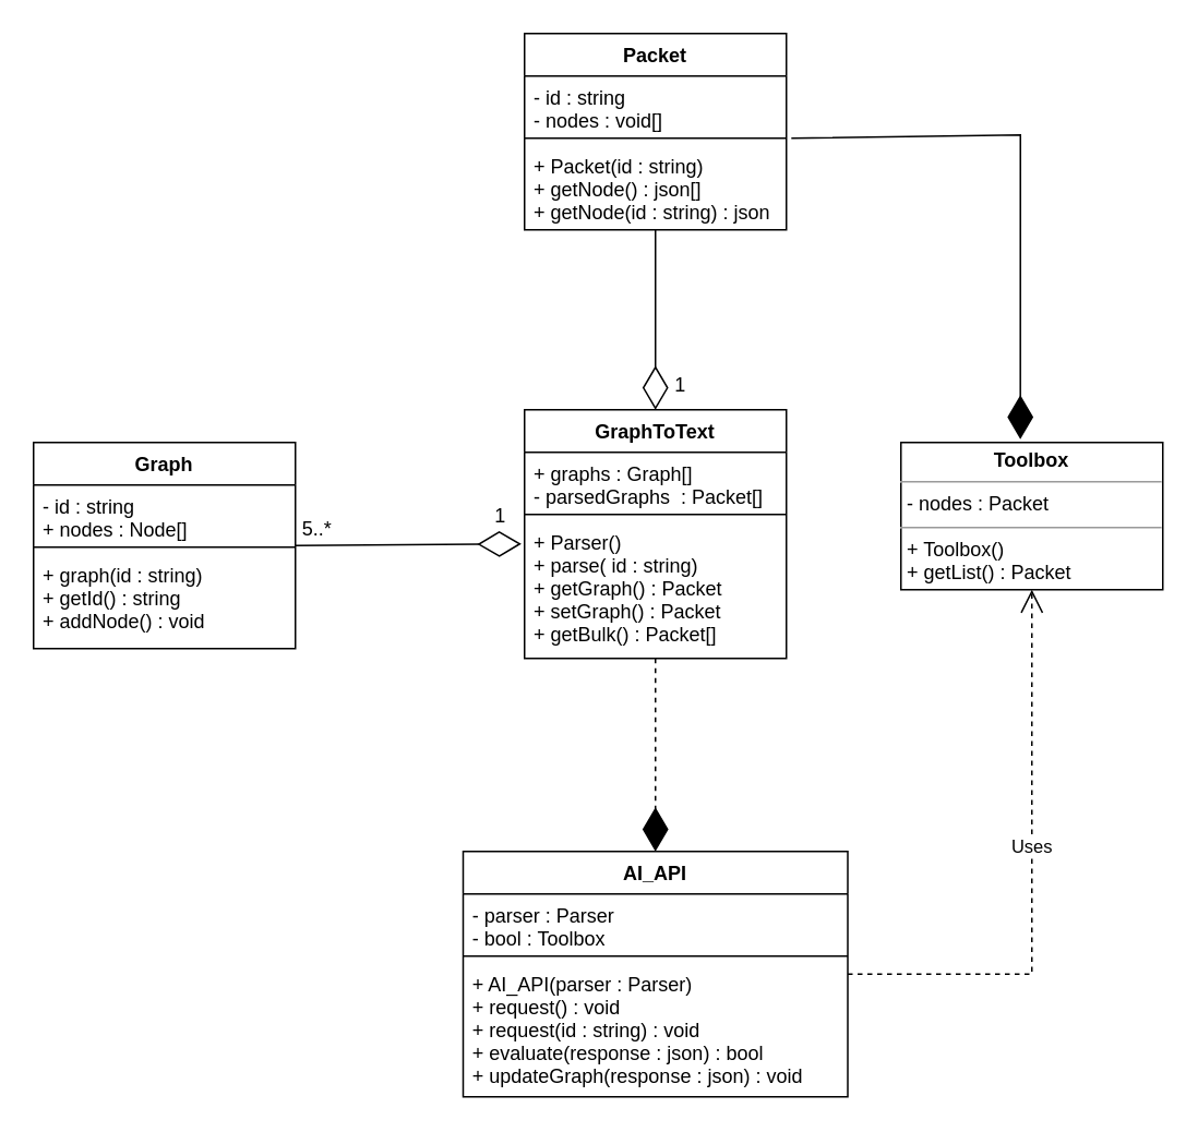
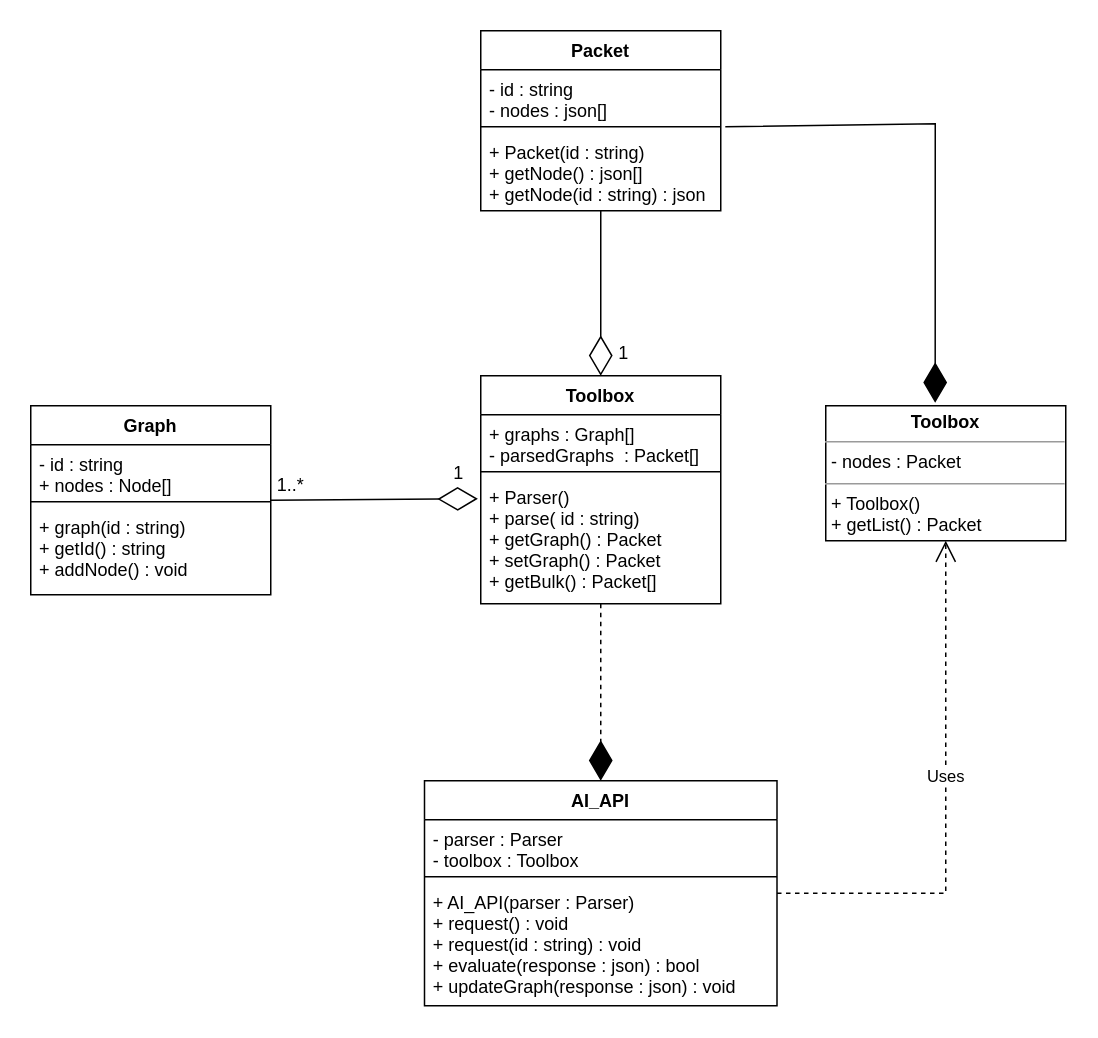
  <mxCell id="0" />
  <mxCell id="1" parent="0" />
  <mxCell id="2" value="Graph" style="swimlane;fontStyle=1;align=center;verticalAlign=top;childLayout=stackLayout;horizontal=1;startSize=26;horizontalStack=0;resizeParent=1;resizeLast=0;collapsible=1;marginBottom=0;rounded=0;shadow=0;strokeWidth=1;" vertex="1" parent="1"><mxGeometry x="20" y="270" width="160" height="126" as="geometry"><mxRectangle x="230" y="140" width="160" height="26" as="alternateBounds" /></mxGeometry></mxCell>
  <mxCell id="3" value="- id : string&#10;+ nodes : Node[]" style="text;align=left;verticalAlign=top;spacingLeft=4;spacingRight=4;overflow=hidden;rotatable=0;points=[[0,0.5],[1,0.5]];portConstraint=eastwest;" vertex="1" parent="2"><mxGeometry y="26" width="160" height="34" as="geometry" /></mxCell>
  <mxCell id="4" value="" style="line;html=1;strokeWidth=1;align=left;verticalAlign=middle;spacingTop=-1;spacingLeft=3;spacingRight=3;rotatable=0;labelPosition=right;points=[];portConstraint=eastwest;" vertex="1" parent="2"><mxGeometry y="60" width="160" height="8" as="geometry" /></mxCell>
  <mxCell id="5" value="+ graph(id : string)&#10;+ getId() : string&#10;+ addNode() : void&#10;" style="text;align=left;verticalAlign=top;spacingLeft=4;spacingRight=4;overflow=hidden;rotatable=0;points=[[0,0.5],[1,0.5]];portConstraint=eastwest;" vertex="1" parent="2"><mxGeometry y="68" width="160" height="58" as="geometry" /></mxCell>
- <mxCell id="6" value="GraphToText" style="swimlane;fontStyle=1;align=center;verticalAlign=top;childLayout=stackLayout;horizontal=1;startSize=26;horizontalStack=0;resizeParent=1;resizeLast=0;collapsible=1;marginBottom=0;rounded=0;shadow=0;strokeWidth=1;" vertex="1" parent="1"><mxGeometry x="320" y="250" width="160" height="152" as="geometry"><mxRectangle x="550" y="140" width="160" height="26" as="alternateBounds" /></mxGeometry></mxCell>
+ <mxCell id="6" value="Toolbox" style="swimlane;fontStyle=1;align=center;verticalAlign=top;childLayout=stackLayout;horizontal=1;startSize=26;horizontalStack=0;resizeParent=1;resizeLast=0;collapsible=1;marginBottom=0;rounded=0;shadow=0;strokeWidth=1;" vertex="1" parent="1"><mxGeometry x="320" y="250" width="160" height="152" as="geometry"><mxRectangle x="550" y="140" width="160" height="26" as="alternateBounds" /></mxGeometry></mxCell>
  <mxCell id="7" value="+ graphs : Graph[]&#10;- parsedGraphs  : Packet[]" style="text;align=left;verticalAlign=top;spacingLeft=4;spacingRight=4;overflow=hidden;rotatable=0;points=[[0,0.5],[1,0.5]];portConstraint=eastwest;rounded=0;shadow=0;html=0;" vertex="1" parent="6"><mxGeometry y="26" width="160" height="34" as="geometry" /></mxCell>
  <mxCell id="8" value="" style="line;html=1;strokeWidth=1;align=left;verticalAlign=middle;spacingTop=-1;spacingLeft=3;spacingRight=3;rotatable=0;labelPosition=right;points=[];portConstraint=eastwest;" vertex="1" parent="6"><mxGeometry y="60" width="160" height="8" as="geometry" /></mxCell>
  <mxCell id="9" value="+ Parser()&#10;+ parse( id : string)&#10;+ getGraph() : Packet&#10;+ setGraph() : Packet&#10;+ getBulk() : Packet[]&#10;&#10;&#10;" style="text;align=left;verticalAlign=top;spacingLeft=4;spacingRight=4;overflow=hidden;rotatable=0;points=[[0,0.5],[1,0.5]];portConstraint=eastwest;" vertex="1" parent="6"><mxGeometry y="68" width="160" height="84" as="geometry" /></mxCell>
  <mxCell id="10" value="" style="endArrow=diamondThin;endFill=0;endSize=24;html=1;rounded=0;entryX=-0.012;entryY=1.154;entryDx=0;entryDy=0;entryPerimeter=0;exitX=1;exitY=0.5;exitDx=0;exitDy=0;" edge="1" parent="1" source="2"><mxGeometry width="160" relative="1" as="geometry"><mxPoint x="280" y="210" as="sourcePoint" /><mxPoint x="318.08" y="332.004" as="targetPoint" /></mxGeometry></mxCell>
- <mxCell id="11" value="5..*" style="text;html=1;align=center;verticalAlign=middle;resizable=0;points=[];autosize=1;strokeColor=none;fillColor=none;" vertex="1" parent="1"><mxGeometry x="173" y="308" width="40" height="30" as="geometry" /></mxCell>
+ <mxCell id="11" value="1..*" style="text;html=1;align=center;verticalAlign=middle;resizable=0;points=[];autosize=1;strokeColor=none;fillColor=none;" vertex="1" parent="1"><mxGeometry x="173" y="308" width="40" height="30" as="geometry" /></mxCell>
  <mxCell id="12" value="1" style="text;html=1;align=center;verticalAlign=middle;resizable=0;points=[];autosize=1;strokeColor=none;fillColor=none;" vertex="1" parent="1"><mxGeometry x="290" y="300" width="30" height="30" as="geometry" /></mxCell>
  <mxCell id="13" value="Packet" style="swimlane;fontStyle=1;align=center;verticalAlign=top;childLayout=stackLayout;horizontal=1;startSize=26;horizontalStack=0;resizeParent=1;resizeLast=0;collapsible=1;marginBottom=0;rounded=0;shadow=0;strokeWidth=1;" vertex="1" parent="1"><mxGeometry x="320" y="20" width="160" height="120" as="geometry"><mxRectangle x="550" y="140" width="160" height="26" as="alternateBounds" /></mxGeometry></mxCell>
- <mxCell id="14" value="- id : string&#10;- nodes : void[]" style="text;align=left;verticalAlign=top;spacingLeft=4;spacingRight=4;overflow=hidden;rotatable=0;points=[[0,0.5],[1,0.5]];portConstraint=eastwest;rounded=0;shadow=0;html=0;" vertex="1" parent="13"><mxGeometry y="26" width="160" height="34" as="geometry" /></mxCell>
+ <mxCell id="14" value="- id : string&#10;- nodes : json[]" style="text;align=left;verticalAlign=top;spacingLeft=4;spacingRight=4;overflow=hidden;rotatable=0;points=[[0,0.5],[1,0.5]];portConstraint=eastwest;rounded=0;shadow=0;html=0;" vertex="1" parent="13"><mxGeometry y="26" width="160" height="34" as="geometry" /></mxCell>
  <mxCell id="15" value="" style="line;html=1;strokeWidth=1;align=left;verticalAlign=middle;spacingTop=-1;spacingLeft=3;spacingRight=3;rotatable=0;labelPosition=right;points=[];portConstraint=eastwest;" vertex="1" parent="13"><mxGeometry y="60" width="160" height="8" as="geometry" /></mxCell>
  <mxCell id="16" value="+ Packet(id : string)&#10;+ getNode() : json[]&#10;+ getNode(id : string) : json" style="text;align=left;verticalAlign=top;spacingLeft=4;spacingRight=4;overflow=hidden;rotatable=0;points=[[0,0.5],[1,0.5]];portConstraint=eastwest;" vertex="1" parent="13"><mxGeometry y="68" width="160" height="52" as="geometry" /></mxCell>
  <mxCell id="17" value="" style="endArrow=diamondThin;endFill=0;endSize=24;html=1;rounded=0;entryX=0.5;entryY=0;entryDx=0;entryDy=0;exitX=0.5;exitY=1;exitDx=0;exitDy=0;" edge="1" parent="1" source="13" target="6"><mxGeometry width="160" relative="1" as="geometry"><mxPoint x="400" y="160" as="sourcePoint" /><mxPoint x="298" y="102" as="targetPoint" /><Array as="points"><mxPoint x="400" y="200" /></Array></mxGeometry></mxCell>
  <mxCell id="18" value="1" style="text;html=1;align=center;verticalAlign=middle;resizable=0;points=[];autosize=1;strokeColor=none;fillColor=none;" vertex="1" parent="1"><mxGeometry x="400" y="220" width="30" height="30" as="geometry" /></mxCell>
  <mxCell id="19" value="AI_API" style="swimlane;fontStyle=1;align=center;verticalAlign=top;childLayout=stackLayout;horizontal=1;startSize=26;horizontalStack=0;resizeParent=1;resizeLast=0;collapsible=1;marginBottom=0;rounded=0;shadow=0;strokeWidth=1;" vertex="1" parent="1"><mxGeometry x="282.5" y="520" width="235" height="150" as="geometry"><mxRectangle x="550" y="140" width="160" height="26" as="alternateBounds" /></mxGeometry></mxCell>
- <mxCell id="20" value="- parser : Parser&#10;- bool : Toolbox&#10;" style="text;align=left;verticalAlign=top;spacingLeft=4;spacingRight=4;overflow=hidden;rotatable=0;points=[[0,0.5],[1,0.5]];portConstraint=eastwest;rounded=0;shadow=0;html=0;" vertex="1" parent="19"><mxGeometry y="26" width="235" height="34" as="geometry" /></mxCell>
+ <mxCell id="20" value="- parser : Parser&#10;- toolbox : Toolbox&#10;" style="text;align=left;verticalAlign=top;spacingLeft=4;spacingRight=4;overflow=hidden;rotatable=0;points=[[0,0.5],[1,0.5]];portConstraint=eastwest;rounded=0;shadow=0;html=0;" vertex="1" parent="19"><mxGeometry y="26" width="235" height="34" as="geometry" /></mxCell>
  <mxCell id="21" value="" style="line;html=1;strokeWidth=1;align=left;verticalAlign=middle;spacingTop=-1;spacingLeft=3;spacingRight=3;rotatable=0;labelPosition=right;points=[];portConstraint=eastwest;" vertex="1" parent="19"><mxGeometry y="60" width="235" height="8" as="geometry" /></mxCell>
  <mxCell id="22" value="+ AI_API(parser : Parser)&#10;+ request() : void&#10;+ request(id : string) : void&#10;+ evaluate(response : json) : bool&#10;+ updateGraph(response : json) : void&#10; &#10;&#10;&#10;&#10;&#10;" style="text;align=left;verticalAlign=top;spacingLeft=4;spacingRight=4;overflow=hidden;rotatable=0;points=[[0,0.5],[1,0.5]];portConstraint=eastwest;" vertex="1" parent="19"><mxGeometry y="68" width="235" height="82" as="geometry" /></mxCell>
  <mxCell id="23" value="&lt;p style=&quot;margin:0px;margin-top:4px;text-align:center;&quot;&gt;&lt;b&gt;Toolbox&lt;/b&gt;&lt;br&gt;&lt;/p&gt;&lt;hr size=&quot;1&quot;&gt;&lt;p style=&quot;margin:0px;margin-left:4px;&quot;&gt;- nodes : Packet&lt;br&gt;&lt;/p&gt;&lt;hr size=&quot;1&quot;&gt;&lt;p style=&quot;margin:0px;margin-left:4px;&quot;&gt;+ Toolbox()&lt;/p&gt;&lt;p style=&quot;margin:0px;margin-left:4px;&quot;&gt;+ getList() : Packet&lt;br&gt;&lt;/p&gt;" style="verticalAlign=top;align=left;overflow=fill;fontSize=12;fontFamily=Helvetica;html=1;whiteSpace=wrap;" vertex="1" parent="1"><mxGeometry x="550" y="270" width="160" height="90" as="geometry" /></mxCell>
  <mxCell id="24" value="Uses" style="endArrow=open;endSize=12;dashed=1;html=1;rounded=0;entryX=0.5;entryY=1;entryDx=0;entryDy=0;exitX=1;exitY=0.5;exitDx=0;exitDy=0;" edge="1" parent="1" source="19" target="23"><mxGeometry x="0.099" width="160" relative="1" as="geometry"><mxPoint x="670" y="470" as="sourcePoint" /><mxPoint x="830" y="470" as="targetPoint" /><Array as="points"><mxPoint x="630" y="595" /></Array><mxPoint as="offset" /></mxGeometry></mxCell>
  <mxCell id="25" value="" style="endArrow=diamondThin;endFill=1;endSize=24;html=1;rounded=0;entryX=0.456;entryY=-0.022;entryDx=0;entryDy=0;entryPerimeter=0;exitX=1.019;exitY=1.118;exitDx=0;exitDy=0;exitPerimeter=0;" edge="1" parent="1" source="14" target="23"><mxGeometry width="160" relative="1" as="geometry"><mxPoint x="480" y="82" as="sourcePoint" /><mxPoint x="610" y="150" as="targetPoint" /><Array as="points"><mxPoint x="623" y="82" /></Array></mxGeometry></mxCell>
  <mxCell id="26" value="" style="endArrow=diamondThin;endFill=1;endSize=24;html=1;rounded=0;exitX=0.5;exitY=1;exitDx=0;exitDy=0;dashed=1;" edge="1" parent="1" source="6" target="19"><mxGeometry width="160" relative="1" as="geometry"><mxPoint x="400" y="520" as="sourcePoint" /><mxPoint x="450" y="470" as="targetPoint" /></mxGeometry></mxCell>
